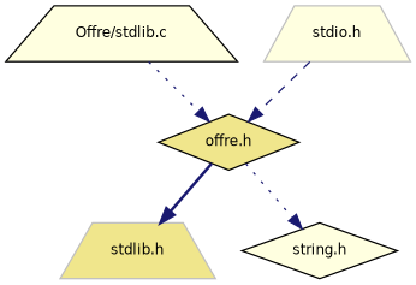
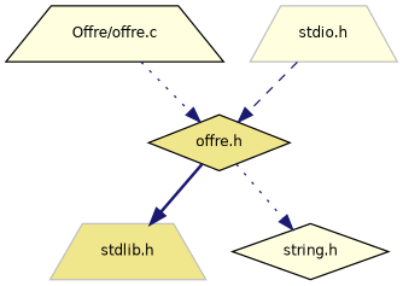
  digraph {
    node [color=black fillcolor=lightyellow fontname=Helvetica fontsize=10 shape=trapezium style=filled]
    edge [color=midnightblue fontname=Helvetica fontsize=10 labelfontname=Helvetica labelfontsize=10 style=dotted]
-   n1 [fontcolor=black height=0.2 label="Offre/stdlib.c" width=0.4]
+   n1 [fontcolor=black height=0.2 label="Offre/offre.c" width=0.4]
    n2 [fillcolor=khaki height=0.2 label="offre.h" shape=diamond width=0.4]
    n3 [color=grey75 fillcolor=khaki height=0.2 label="stdlib.h" width=0.4]
    n4 [height=0.2 label="string.h" shape=diamond width=0.4]
    n5 [color=grey75 height=0.2 label="stdio.h" width=0.4]
    n1 -> n2
    n2 -> n3 [style=bold]
    n2 -> n4
    n5 -> n2 [style=dashed]
  }
